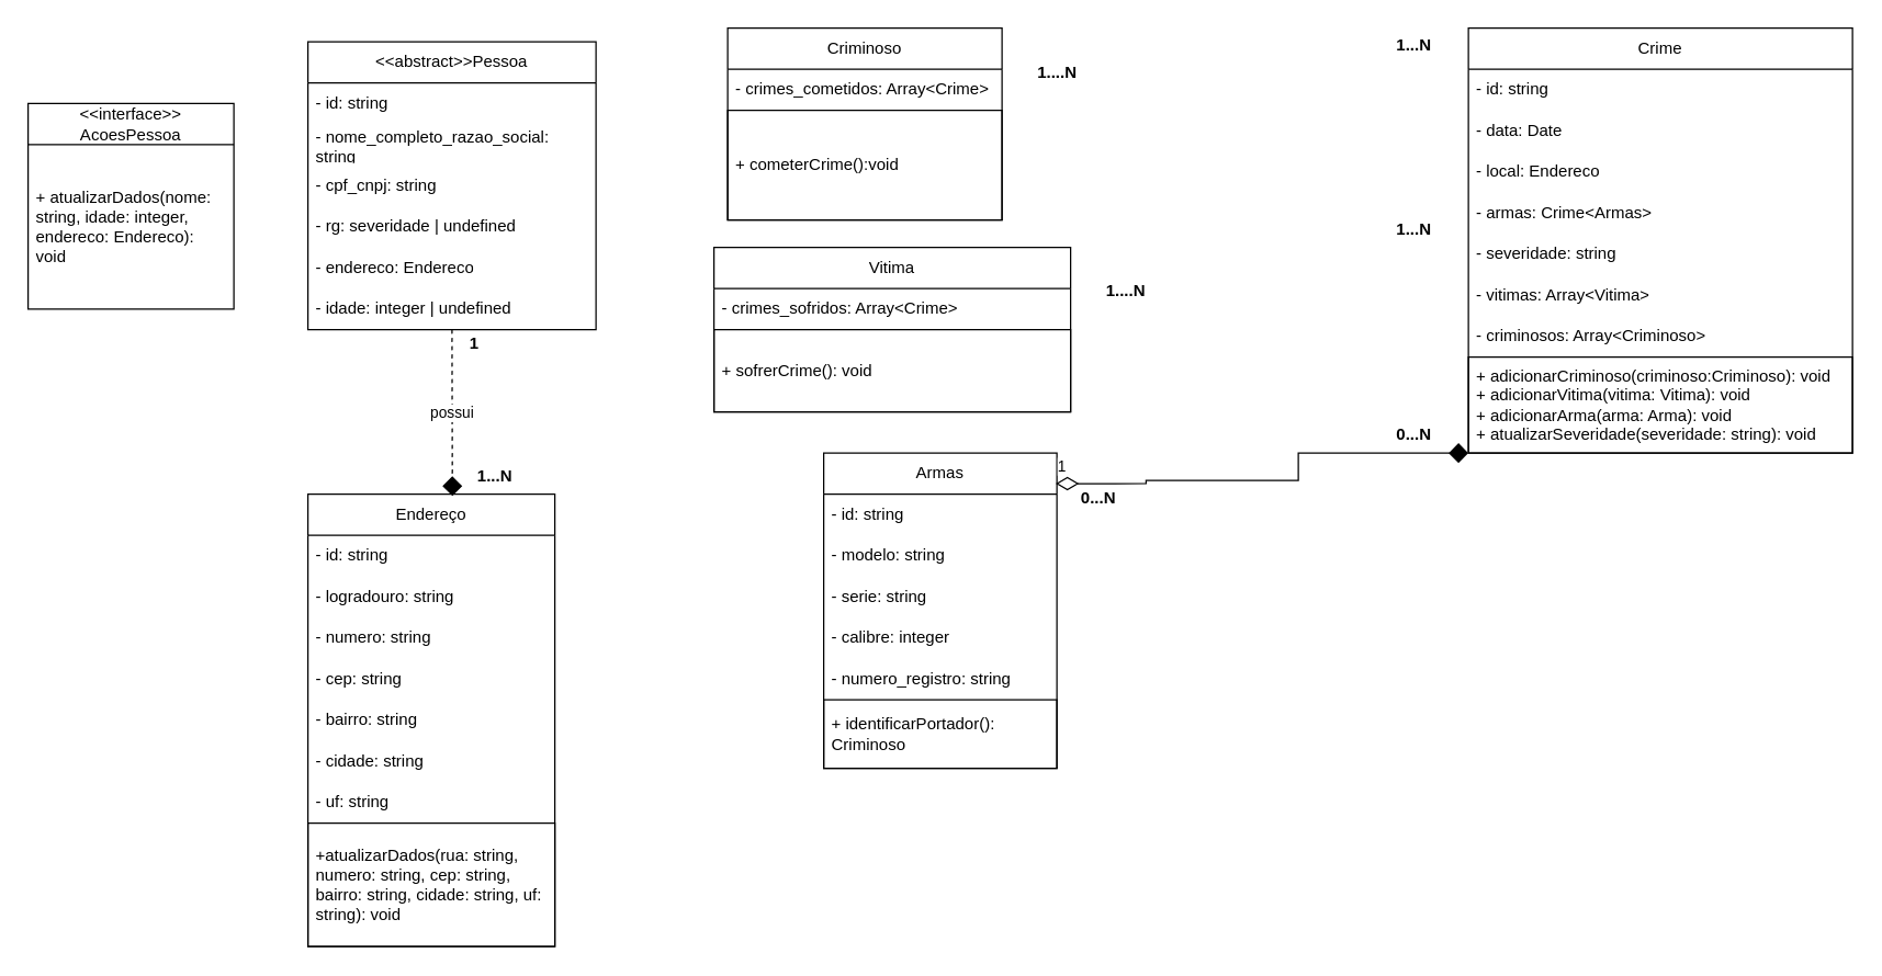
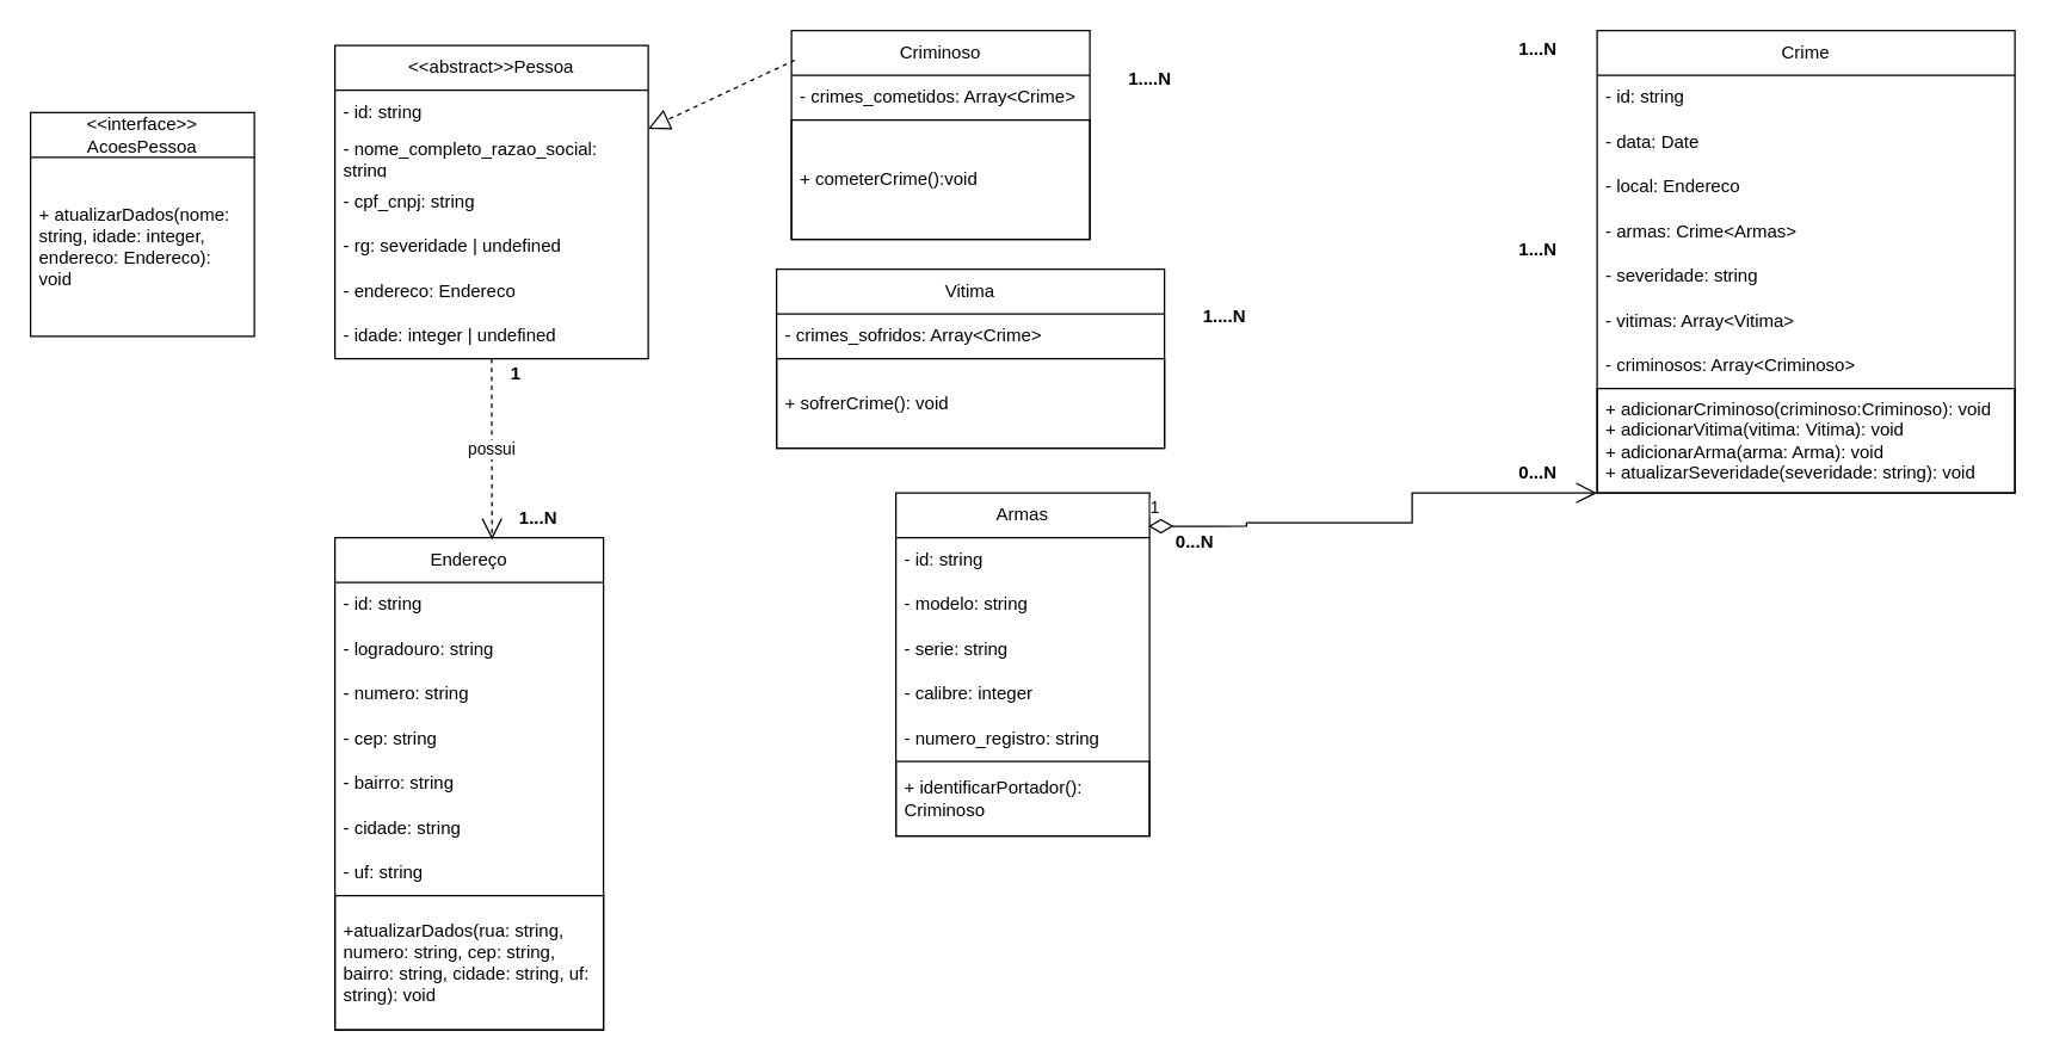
  <mxCell id="0" />
  <mxCell id="1" parent="0" />
  <mxCell id="2" value="Criminoso" style="swimlane;fontStyle=0;childLayout=stackLayout;horizontal=1;startSize=30;horizontalStack=0;resizeParent=1;resizeParentMax=0;resizeLast=0;collapsible=1;marginBottom=0;whiteSpace=wrap;html=1;" vertex="1" parent="1"><mxGeometry x="530" y="20" width="200" height="140" as="geometry" /></mxCell>
  <mxCell id="3" value="- crimes_cometidos: Array&amp;lt;Crime&amp;gt;" style="text;strokeColor=none;fillColor=none;align=left;verticalAlign=middle;spacingLeft=4;spacingRight=4;overflow=hidden;points=[[0,0.5],[1,0.5]];portConstraint=eastwest;rotatable=0;whiteSpace=wrap;html=1;" vertex="1" parent="2"><mxGeometry y="30" width="200" height="30" as="geometry" /></mxCell>
  <mxCell id="4" value="+ cometerCrime():void&amp;nbsp;&lt;br&gt;" style="text;strokeColor=default;fillColor=none;align=left;verticalAlign=middle;spacingLeft=4;spacingRight=4;overflow=hidden;points=[[0,0.5],[1,0.5]];portConstraint=eastwest;rotatable=0;whiteSpace=wrap;html=1;" vertex="1" parent="2"><mxGeometry y="60" width="200" height="80" as="geometry" /></mxCell>
  <mxCell id="5" value="Vitima" style="swimlane;fontStyle=0;childLayout=stackLayout;horizontal=1;startSize=30;horizontalStack=0;resizeParent=1;resizeParentMax=0;resizeLast=0;collapsible=1;marginBottom=0;whiteSpace=wrap;html=1;" vertex="1" parent="1"><mxGeometry x="520" y="180" width="260" height="120" as="geometry" /></mxCell>
  <mxCell id="6" value="- crimes_sofridos: Array&amp;lt;Crime&amp;gt;" style="text;strokeColor=none;fillColor=none;align=left;verticalAlign=middle;spacingLeft=4;spacingRight=4;overflow=hidden;points=[[0,0.5],[1,0.5]];portConstraint=eastwest;rotatable=0;whiteSpace=wrap;html=1;" vertex="1" parent="5"><mxGeometry y="30" width="260" height="30" as="geometry" /></mxCell>
  <mxCell id="7" value="+ sofrerCrime(): void&lt;br&gt;" style="text;strokeColor=default;fillColor=none;align=left;verticalAlign=middle;spacingLeft=4;spacingRight=4;overflow=hidden;points=[[0,0.5],[1,0.5]];portConstraint=eastwest;rotatable=0;whiteSpace=wrap;html=1;" vertex="1" parent="5"><mxGeometry y="60" width="260" height="60" as="geometry" /></mxCell>
  <mxCell id="8" value="Endereço" style="swimlane;fontStyle=0;childLayout=stackLayout;horizontal=1;startSize=30;horizontalStack=0;resizeParent=1;resizeParentMax=0;resizeLast=0;collapsible=1;marginBottom=0;whiteSpace=wrap;html=1;" vertex="1" parent="1"><mxGeometry x="224" y="360" width="180" height="330" as="geometry" /></mxCell>
  <mxCell id="9" value="- id: string" style="text;strokeColor=none;fillColor=none;align=left;verticalAlign=middle;spacingLeft=4;spacingRight=4;overflow=hidden;points=[[0,0.5],[1,0.5]];portConstraint=eastwest;rotatable=0;whiteSpace=wrap;html=1;" vertex="1" parent="8"><mxGeometry y="30" width="180" height="30" as="geometry" /></mxCell>
  <mxCell id="10" value="- logradouro: string" style="text;strokeColor=none;fillColor=none;align=left;verticalAlign=middle;spacingLeft=4;spacingRight=4;overflow=hidden;points=[[0,0.5],[1,0.5]];portConstraint=eastwest;rotatable=0;whiteSpace=wrap;html=1;" vertex="1" parent="8"><mxGeometry y="60" width="180" height="30" as="geometry" /></mxCell>
  <mxCell id="11" value="- numero: string" style="text;strokeColor=none;fillColor=none;align=left;verticalAlign=middle;spacingLeft=4;spacingRight=4;overflow=hidden;points=[[0,0.5],[1,0.5]];portConstraint=eastwest;rotatable=0;whiteSpace=wrap;html=1;" vertex="1" parent="8"><mxGeometry y="90" width="180" height="30" as="geometry" /></mxCell>
  <mxCell id="12" value="- cep: string" style="text;strokeColor=none;fillColor=none;align=left;verticalAlign=middle;spacingLeft=4;spacingRight=4;overflow=hidden;points=[[0,0.5],[1,0.5]];portConstraint=eastwest;rotatable=0;whiteSpace=wrap;html=1;" vertex="1" parent="8"><mxGeometry y="120" width="180" height="30" as="geometry" /></mxCell>
  <mxCell id="13" value="- bairro: string" style="text;strokeColor=none;fillColor=none;align=left;verticalAlign=middle;spacingLeft=4;spacingRight=4;overflow=hidden;points=[[0,0.5],[1,0.5]];portConstraint=eastwest;rotatable=0;whiteSpace=wrap;html=1;" vertex="1" parent="8"><mxGeometry y="150" width="180" height="30" as="geometry" /></mxCell>
  <mxCell id="14" value="- cidade: string" style="text;strokeColor=none;fillColor=none;align=left;verticalAlign=middle;spacingLeft=4;spacingRight=4;overflow=hidden;points=[[0,0.5],[1,0.5]];portConstraint=eastwest;rotatable=0;whiteSpace=wrap;html=1;" vertex="1" parent="8"><mxGeometry y="180" width="180" height="30" as="geometry" /></mxCell>
  <mxCell id="15" value="- uf: string" style="text;strokeColor=none;fillColor=none;align=left;verticalAlign=middle;spacingLeft=4;spacingRight=4;overflow=hidden;points=[[0,0.5],[1,0.5]];portConstraint=eastwest;rotatable=0;whiteSpace=wrap;html=1;" vertex="1" parent="8"><mxGeometry y="210" width="180" height="30" as="geometry" /></mxCell>
  <mxCell id="16" value="+atualizarDados(rua: string, numero: string, cep: string, bairro: string, cidade: string, uf: string): void" style="text;strokeColor=default;fillColor=none;align=left;verticalAlign=middle;spacingLeft=4;spacingRight=4;overflow=hidden;points=[[0,0.5],[1,0.5]];portConstraint=eastwest;rotatable=0;whiteSpace=wrap;html=1;" vertex="1" parent="8"><mxGeometry y="240" width="180" height="90" as="geometry" /></mxCell>
  <mxCell id="17" value="Crime" style="swimlane;fontStyle=0;childLayout=stackLayout;horizontal=1;startSize=30;horizontalStack=0;resizeParent=1;resizeParentMax=0;resizeLast=0;collapsible=1;marginBottom=0;whiteSpace=wrap;html=1;" vertex="1" parent="1"><mxGeometry x="1070" y="20" width="280" height="310" as="geometry" /></mxCell>
  <mxCell id="18" value="- id: string" style="text;strokeColor=none;fillColor=none;align=left;verticalAlign=middle;spacingLeft=4;spacingRight=4;overflow=hidden;points=[[0,0.5],[1,0.5]];portConstraint=eastwest;rotatable=0;whiteSpace=wrap;html=1;" vertex="1" parent="17"><mxGeometry y="30" width="280" height="30" as="geometry" /></mxCell>
  <mxCell id="19" value="- data: Date" style="text;strokeColor=none;fillColor=none;align=left;verticalAlign=middle;spacingLeft=4;spacingRight=4;overflow=hidden;points=[[0,0.5],[1,0.5]];portConstraint=eastwest;rotatable=0;whiteSpace=wrap;html=1;" vertex="1" parent="17"><mxGeometry y="60" width="280" height="30" as="geometry" /></mxCell>
  <mxCell id="20" value="- local: Endereco" style="text;strokeColor=none;fillColor=none;align=left;verticalAlign=middle;spacingLeft=4;spacingRight=4;overflow=hidden;points=[[0,0.5],[1,0.5]];portConstraint=eastwest;rotatable=0;whiteSpace=wrap;html=1;" vertex="1" parent="17"><mxGeometry y="90" width="280" height="30" as="geometry" /></mxCell>
  <mxCell id="21" value="- armas: Crime&amp;lt;Armas&amp;gt;" style="text;strokeColor=none;fillColor=none;align=left;verticalAlign=middle;spacingLeft=4;spacingRight=4;overflow=hidden;points=[[0,0.5],[1,0.5]];portConstraint=eastwest;rotatable=0;whiteSpace=wrap;html=1;" vertex="1" parent="17"><mxGeometry y="120" width="280" height="30" as="geometry" /></mxCell>
  <mxCell id="22" value="- severidade: string" style="text;strokeColor=none;fillColor=none;align=left;verticalAlign=middle;spacingLeft=4;spacingRight=4;overflow=hidden;points=[[0,0.5],[1,0.5]];portConstraint=eastwest;rotatable=0;whiteSpace=wrap;html=1;" vertex="1" parent="17"><mxGeometry y="150" width="280" height="30" as="geometry" /></mxCell>
  <mxCell id="23" value="- vitimas: Array&amp;lt;Vitima&amp;gt;" style="text;strokeColor=none;fillColor=none;align=left;verticalAlign=middle;spacingLeft=4;spacingRight=4;overflow=hidden;points=[[0,0.5],[1,0.5]];portConstraint=eastwest;rotatable=0;whiteSpace=wrap;html=1;" vertex="1" parent="17"><mxGeometry y="180" width="280" height="30" as="geometry" /></mxCell>
  <mxCell id="24" value="- criminosos: Array&amp;lt;Criminoso&amp;gt;" style="text;strokeColor=none;fillColor=none;align=left;verticalAlign=middle;spacingLeft=4;spacingRight=4;overflow=hidden;points=[[0,0.5],[1,0.5]];portConstraint=eastwest;rotatable=0;whiteSpace=wrap;html=1;" vertex="1" parent="17"><mxGeometry y="210" width="280" height="30" as="geometry" /></mxCell>
  <mxCell id="25" value="+ adicionarCriminoso(criminoso:Criminoso): void&lt;br&gt;+ adicionarVitima(vitima: Vitima): void&lt;br&gt;+ adicionarArma(arma: Arma): void&lt;br&gt;+ atualizarSeveridade(severidade: string): void" style="text;strokeColor=default;fillColor=none;align=left;verticalAlign=middle;spacingLeft=4;spacingRight=4;overflow=hidden;points=[[0,0.5],[1,0.5]];portConstraint=eastwest;rotatable=0;whiteSpace=wrap;html=1;" vertex="1" parent="17"><mxGeometry y="240" width="280" height="70" as="geometry" /></mxCell>
  <mxCell id="26" value="Armas" style="swimlane;fontStyle=0;childLayout=stackLayout;horizontal=1;startSize=30;horizontalStack=0;resizeParent=1;resizeParentMax=0;resizeLast=0;collapsible=1;marginBottom=0;whiteSpace=wrap;html=1;" vertex="1" parent="1"><mxGeometry x="600" y="330" width="170" height="230" as="geometry" /></mxCell>
  <mxCell id="27" value="- id: string" style="text;strokeColor=none;fillColor=none;align=left;verticalAlign=middle;spacingLeft=4;spacingRight=4;overflow=hidden;points=[[0,0.5],[1,0.5]];portConstraint=eastwest;rotatable=0;whiteSpace=wrap;html=1;" vertex="1" parent="26"><mxGeometry y="30" width="170" height="30" as="geometry" /></mxCell>
  <mxCell id="28" value="- modelo: string" style="text;strokeColor=none;fillColor=none;align=left;verticalAlign=middle;spacingLeft=4;spacingRight=4;overflow=hidden;points=[[0,0.5],[1,0.5]];portConstraint=eastwest;rotatable=0;whiteSpace=wrap;html=1;" vertex="1" parent="26"><mxGeometry y="60" width="170" height="30" as="geometry" /></mxCell>
  <mxCell id="29" value="- serie: string" style="text;strokeColor=none;fillColor=none;align=left;verticalAlign=middle;spacingLeft=4;spacingRight=4;overflow=hidden;points=[[0,0.5],[1,0.5]];portConstraint=eastwest;rotatable=0;whiteSpace=wrap;html=1;" vertex="1" parent="26"><mxGeometry y="90" width="170" height="30" as="geometry" /></mxCell>
  <mxCell id="30" value="- calibre: integer" style="text;strokeColor=none;fillColor=none;align=left;verticalAlign=middle;spacingLeft=4;spacingRight=4;overflow=hidden;points=[[0,0.5],[1,0.5]];portConstraint=eastwest;rotatable=0;whiteSpace=wrap;html=1;" vertex="1" parent="26"><mxGeometry y="120" width="170" height="30" as="geometry" /></mxCell>
  <mxCell id="31" value="- numero_registro: string" style="text;strokeColor=none;fillColor=none;align=left;verticalAlign=middle;spacingLeft=4;spacingRight=4;overflow=hidden;points=[[0,0.5],[1,0.5]];portConstraint=eastwest;rotatable=0;whiteSpace=wrap;html=1;" vertex="1" parent="26"><mxGeometry y="150" width="170" height="30" as="geometry" /></mxCell>
  <mxCell id="32" value="+ identificarPortador(): Criminoso" style="text;strokeColor=default;fillColor=none;align=left;verticalAlign=middle;spacingLeft=4;spacingRight=4;overflow=hidden;points=[[0,0.5],[1,0.5]];portConstraint=eastwest;rotatable=0;whiteSpace=wrap;html=1;" vertex="1" parent="26"><mxGeometry y="180" width="170" height="50" as="geometry" /></mxCell>
  <mxCell id="33" value="&amp;lt;&amp;lt;abstract&amp;gt;&amp;gt;Pessoa" style="swimlane;fontStyle=0;childLayout=stackLayout;horizontal=1;startSize=30;horizontalStack=0;resizeParent=1;resizeParentMax=0;resizeLast=0;collapsible=1;marginBottom=0;whiteSpace=wrap;html=1;" vertex="1" parent="1"><mxGeometry x="224" y="30" width="210" height="210" as="geometry" /></mxCell>
  <mxCell id="34" value="- id: string" style="text;strokeColor=none;fillColor=none;align=left;verticalAlign=middle;spacingLeft=4;spacingRight=4;overflow=hidden;points=[[0,0.5],[1,0.5]];portConstraint=eastwest;rotatable=0;whiteSpace=wrap;html=1;" vertex="1" parent="33"><mxGeometry y="30" width="210" height="30" as="geometry" /></mxCell>
  <mxCell id="35" value="- nome_completo_razao_social: string" style="text;strokeColor=none;fillColor=none;align=left;verticalAlign=middle;spacingLeft=4;spacingRight=4;overflow=hidden;points=[[0,0.5],[1,0.5]];portConstraint=eastwest;rotatable=0;whiteSpace=wrap;html=1;" vertex="1" parent="33"><mxGeometry y="60" width="210" height="30" as="geometry" /></mxCell>
  <mxCell id="36" value="- cpf_cnpj: string" style="text;strokeColor=none;fillColor=none;align=left;verticalAlign=middle;spacingLeft=4;spacingRight=4;overflow=hidden;points=[[0,0.5],[1,0.5]];portConstraint=eastwest;rotatable=0;whiteSpace=wrap;html=1;" vertex="1" parent="33"><mxGeometry y="90" width="210" height="30" as="geometry" /></mxCell>
  <mxCell id="37" value="- rg: severidade | undefined" style="text;strokeColor=none;fillColor=none;align=left;verticalAlign=middle;spacingLeft=4;spacingRight=4;overflow=hidden;points=[[0,0.5],[1,0.5]];portConstraint=eastwest;rotatable=0;whiteSpace=wrap;html=1;" vertex="1" parent="33"><mxGeometry y="120" width="210" height="30" as="geometry" /></mxCell>
  <mxCell id="38" value="- endereco: Endereco" style="text;strokeColor=none;fillColor=none;align=left;verticalAlign=middle;spacingLeft=4;spacingRight=4;overflow=hidden;points=[[0,0.5],[1,0.5]];portConstraint=eastwest;rotatable=0;whiteSpace=wrap;html=1;" vertex="1" parent="33"><mxGeometry y="150" width="210" height="30" as="geometry" /></mxCell>
  <mxCell id="39" value="- idade: integer | undefined" style="text;strokeColor=none;fillColor=none;align=left;verticalAlign=middle;spacingLeft=4;spacingRight=4;overflow=hidden;points=[[0,0.5],[1,0.5]];portConstraint=eastwest;rotatable=0;whiteSpace=wrap;html=1;" vertex="1" parent="33"><mxGeometry y="180" width="210" height="30" as="geometry" /></mxCell>
+ <mxCell id="40" value="" style="endArrow=block;dashed=1;endFill=0;endSize=12;html=1;rounded=0;exitX=0.011;exitY=0.142;exitDx=0;exitDy=0;exitPerimeter=0;" edge="1" parent="1" source="2" target="33"><mxGeometry width="160" relative="1" as="geometry"><mxPoint x="270" y="210" as="sourcePoint" /><mxPoint x="430" y="210" as="targetPoint" /></mxGeometry></mxCell>
  <mxCell id="41" value="&amp;lt;&amp;lt;interface&amp;gt;&amp;gt; AcoesPessoa" style="swimlane;fontStyle=0;childLayout=stackLayout;horizontal=1;startSize=30;horizontalStack=0;resizeParent=1;resizeParentMax=0;resizeLast=0;collapsible=1;marginBottom=0;whiteSpace=wrap;html=1;" vertex="1" parent="1"><mxGeometry y="75" width="150" height="150" as="geometry" x="20" /></mxCell>
  <mxCell id="42" value="+ atualizarDados(nome: string, idade: integer, endereco: Endereco): void" style="text;strokeColor=none;fillColor=none;align=left;verticalAlign=middle;spacingLeft=4;spacingRight=4;overflow=hidden;points=[[0,0.5],[1,0.5]];portConstraint=eastwest;rotatable=0;whiteSpace=wrap;html=1;" vertex="1" parent="41"><mxGeometry y="30" width="150" height="120" as="geometry" /></mxCell>
- <mxCell id="43" value="1" style="endArrow=diamond;html=1;endSize=12;startArrow=diamondThin;startSize=14;startFill=0;edgeStyle=orthogonalEdgeStyle;align=left;verticalAlign=bottom;rounded=0;exitX=0.995;exitY=0.097;exitDx=0;exitDy=0;exitPerimeter=0;" edge="1" parent="1" source="26" target="17"><mxGeometry x="-1" y="3" relative="1" as="geometry"><mxPoint x="680" y="250" as="sourcePoint" /><mxPoint x="840" y="250" as="targetPoint" /><Array as="points"><mxPoint x="835" y="352" /><mxPoint x="835" y="350" /><mxPoint x="946" y="350" /><mxPoint x="946" y="330" /></Array></mxGeometry></mxCell>
- <mxCell id="44" value="possui" style="endArrow=diamond;endSize=12;dashed=1;html=1;rounded=0;entryX=0.585;entryY=0.004;entryDx=0;entryDy=0;entryPerimeter=0;" edge="1" parent="1" source="39" target="8"><mxGeometry width="160" relative="1" as="geometry"><mxPoint x="354" y="310" as="sourcePoint" /><mxPoint x="514" y="310" as="targetPoint" /><Array as="points" /></mxGeometry></mxCell>
+ <mxCell id="43" value="1" style="endArrow=open;html=1;endSize=12;startArrow=diamondThin;startSize=14;startFill=0;edgeStyle=orthogonalEdgeStyle;align=left;verticalAlign=bottom;rounded=0;exitX=0.995;exitY=0.097;exitDx=0;exitDy=0;exitPerimeter=0;" edge="1" parent="1" source="26" target="17"><mxGeometry x="-1" y="3" relative="1" as="geometry"><mxPoint x="680" y="250" as="sourcePoint" /><mxPoint x="840" y="250" as="targetPoint" /><Array as="points"><mxPoint x="835" y="352" /><mxPoint x="835" y="350" /><mxPoint x="946" y="350" /><mxPoint x="946" y="330" /></Array></mxGeometry></mxCell>
+ <mxCell id="44" value="possui" style="endArrow=open;endSize=12;dashed=1;html=1;rounded=0;entryX=0.585;entryY=0.004;entryDx=0;entryDy=0;entryPerimeter=0;" edge="1" parent="1" source="39" target="8"><mxGeometry width="160" relative="1" as="geometry"><mxPoint x="354" y="310" as="sourcePoint" /><mxPoint x="514" y="310" as="targetPoint" /><Array as="points" /></mxGeometry></mxCell>
  <mxCell id="45" value="1...N" style="text;align=center;fontStyle=1;verticalAlign=middle;spacingLeft=3;spacingRight=3;strokeColor=none;rotatable=0;points=[[0,0.5],[1,0.5]];portConstraint=eastwest;html=1;" vertex="1" parent="1"><mxGeometry x="990" y="20" width="80" height="26" as="geometry" /></mxCell>
  <mxCell id="46" value="1....N" style="text;align=center;fontStyle=1;verticalAlign=middle;spacingLeft=3;spacingRight=3;strokeColor=none;rotatable=0;points=[[0,0.5],[1,0.5]];portConstraint=eastwest;html=1;" vertex="1" parent="1"><mxGeometry x="730" y="40" width="80" height="26" as="geometry" /></mxCell>
  <mxCell id="47" value="1....N" style="text;align=center;fontStyle=1;verticalAlign=middle;spacingLeft=3;spacingRight=3;strokeColor=none;rotatable=0;points=[[0,0.5],[1,0.5]];portConstraint=eastwest;html=1;" vertex="1" parent="1"><mxGeometry x="780" y="199" width="80" height="26" as="geometry" /></mxCell>
  <mxCell id="48" value="1...N" style="text;align=center;fontStyle=1;verticalAlign=middle;spacingLeft=3;spacingRight=3;strokeColor=none;rotatable=0;points=[[0,0.5],[1,0.5]];portConstraint=eastwest;html=1;" vertex="1" parent="1"><mxGeometry x="990" y="154" width="80" height="26" as="geometry" /></mxCell>
  <mxCell id="49" value="0...N" style="text;align=center;fontStyle=1;verticalAlign=middle;spacingLeft=3;spacingRight=3;strokeColor=none;rotatable=0;points=[[0,0.5],[1,0.5]];portConstraint=eastwest;html=1;" vertex="1" parent="1"><mxGeometry x="990" y="304" width="80" height="26" as="geometry" /></mxCell>
  <mxCell id="50" value="0...N" style="text;align=center;fontStyle=1;verticalAlign=middle;spacingLeft=3;spacingRight=3;strokeColor=none;rotatable=0;points=[[0,0.5],[1,0.5]];portConstraint=eastwest;html=1;" vertex="1" parent="1"><mxGeometry x="760" y="350" width="80" height="26" as="geometry" /></mxCell>
  <mxCell id="51" value="1" style="text;align=center;fontStyle=1;verticalAlign=middle;spacingLeft=3;spacingRight=3;strokeColor=none;rotatable=0;points=[[0,0.5],[1,0.5]];portConstraint=eastwest;html=1;" vertex="1" parent="1"><mxGeometry x="310" y="240" width="70" height="20" as="geometry" /></mxCell>
  <mxCell id="52" value="1...N" style="text;align=center;fontStyle=1;verticalAlign=middle;spacingLeft=3;spacingRight=3;strokeColor=none;rotatable=0;points=[[0,0.5],[1,0.5]];portConstraint=eastwest;html=1;" vertex="1" parent="1"><mxGeometry x="320" y="334" width="80" height="26" as="geometry" /></mxCell>
